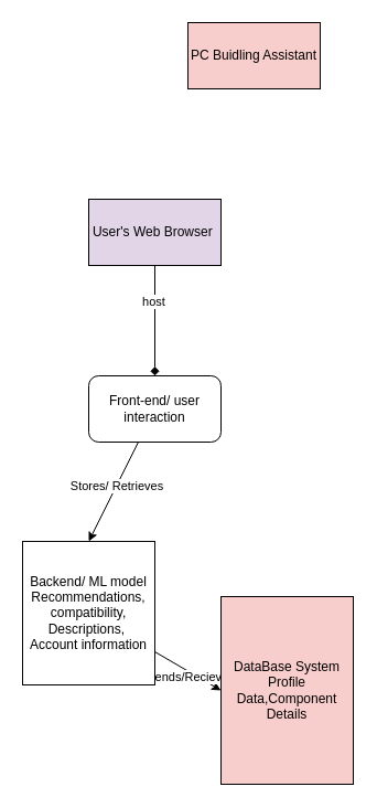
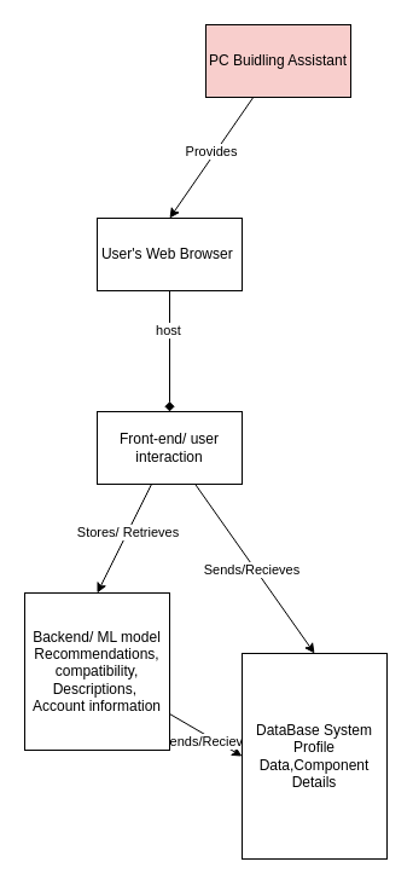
  <mxCell id="0" />
  <mxCell id="1" parent="0" />
+ <mxCell id="2" style="rounded=0;orthogonalLoop=1;jettySize=auto;html=1;entryX=0.5;entryY=0;entryDx=0;entryDy=0;" edge="1" parent="1" source="4" target="7"><mxGeometry relative="1" as="geometry" /></mxCell>
+ <mxCell id="3" value="Provides&amp;nbsp;&lt;br&gt;" style="edgeLabel;html=1;align=center;verticalAlign=middle;resizable=0;points=[];" vertex="1" connectable="0" parent="2"><mxGeometry x="-0.081" y="-2" relative="1" as="geometry"><mxPoint as="offset" /></mxGeometry></mxCell>
  <mxCell id="4" value="PC Buidling Assistant" style="rounded=0;whiteSpace=wrap;html=1;fillColor=#f8cecc;" vertex="1" parent="1"><mxGeometry x="170" y="20" width="120" height="60" as="geometry" /></mxCell>
  <mxCell id="5" style="edgeStyle=orthogonalEdgeStyle;rounded=0;orthogonalLoop=1;jettySize=auto;html=1;entryX=0.5;entryY=0;entryDx=0;entryDy=0;endArrow=diamond;" edge="1" parent="1" source="7" target="12"><mxGeometry relative="1" as="geometry" /></mxCell>
  <mxCell id="6" value="host&lt;br&gt;" style="edgeLabel;html=1;align=center;verticalAlign=middle;resizable=0;points=[];" vertex="1" connectable="0" parent="5"><mxGeometry x="-0.36" y="-2" relative="1" as="geometry"><mxPoint as="offset" /></mxGeometry></mxCell>
- <mxCell id="7" value="User's Web Browser&amp;nbsp;" style="rounded=0;whiteSpace=wrap;html=1;fillColor=#e1d5e7;" vertex="1" parent="1"><mxGeometry x="80" y="180" width="120" height="60" as="geometry" /></mxCell>
+ <mxCell id="7" value="User's Web Browser&amp;nbsp;" style="rounded=0;whiteSpace=wrap;html=1;" vertex="1" parent="1"><mxGeometry x="80" y="180" width="120" height="60" as="geometry" /></mxCell>
  <mxCell id="8" style="rounded=0;orthogonalLoop=1;jettySize=auto;html=1;entryX=0.5;entryY=0;entryDx=0;entryDy=0;" edge="1" parent="1" source="12" target="15"><mxGeometry relative="1" as="geometry" /></mxCell>
  <mxCell id="9" value="Stores/ Retrieves&amp;nbsp;" style="edgeLabel;html=1;align=center;verticalAlign=middle;resizable=0;points=[];" vertex="1" connectable="0" parent="8"><mxGeometry x="-0.12" y="1" relative="1" as="geometry"><mxPoint as="offset" /></mxGeometry></mxCell>
- <mxCell id="12" value="Front-end/ user interaction" style="whiteSpace=wrap;html=1;rounded=1;" vertex="1" parent="1"><mxGeometry x="80" y="340" width="120" height="60" as="geometry" /></mxCell>
+ <mxCell id="10" style="rounded=0;orthogonalLoop=1;jettySize=auto;html=1;entryX=0.5;entryY=0;entryDx=0;entryDy=0;" edge="1" parent="1" source="12" target="16"><mxGeometry relative="1" as="geometry" /></mxCell>
+ <mxCell id="11" value="Sends/Recieves" style="edgeLabel;html=1;align=center;verticalAlign=middle;resizable=0;points=[];" vertex="1" connectable="0" parent="10"><mxGeometry x="-0.024" y="-3" relative="1" as="geometry"><mxPoint as="offset" /></mxGeometry></mxCell>
+ <mxCell id="12" value="Front-end/ user interaction" style="rounded=0;whiteSpace=wrap;html=1;" vertex="1" parent="1"><mxGeometry x="80" y="340" width="120" height="60" as="geometry" /></mxCell>
  <mxCell id="13" style="rounded=0;orthogonalLoop=1;jettySize=auto;html=1;entryX=0;entryY=0.5;entryDx=0;entryDy=0;" edge="1" parent="1" source="15" target="16"><mxGeometry relative="1" as="geometry" /></mxCell>
  <mxCell id="14" value="Sends/Recieves&amp;nbsp;" style="edgeLabel;html=1;align=center;verticalAlign=middle;resizable=0;points=[];" vertex="1" connectable="0" parent="13"><mxGeometry x="0.154" y="-3" relative="1" as="geometry"><mxPoint as="offset" /></mxGeometry></mxCell>
  <mxCell id="15" value="Backend/ ML model Recommendations,&lt;br&gt;compatibility,&lt;br&gt;Descriptions,&amp;nbsp;&lt;br&gt;Account information" style="rounded=0;whiteSpace=wrap;html=1;" vertex="1" parent="1"><mxGeometry x="20" y="490" width="120" height="130" as="geometry" /></mxCell>
- <mxCell id="16" value="DataBase System&lt;br&gt;Profile Data,Component&lt;br&gt;Details" style="rounded=0;whiteSpace=wrap;html=1;fillColor=#f8cecc;" vertex="1" parent="1"><mxGeometry x="200" y="540" width="120" height="170" as="geometry" /></mxCell>
+ <mxCell id="16" value="DataBase System&lt;br&gt;Profile Data,Component&lt;br&gt;Details" style="rounded=0;whiteSpace=wrap;html=1;" vertex="1" parent="1"><mxGeometry x="200" y="540" width="120" height="170" as="geometry" /></mxCell>
